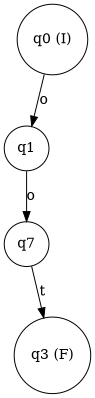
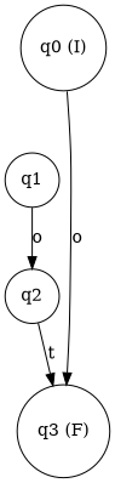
  digraph {
    rankdir=TB
    node [shape=circle]
    n1 [label="q0 (I)"]
    n2 [label=q1]
-   n3 [label=q7]
+   n3 [label=q2]
    n4 [label="q3 (F)"]
-   n1 -> n2 [label=o]
+   n1 -> n4 [label=o]
    n2 -> n3 [label=o]
    n3 -> n4 [label=t]
  }
